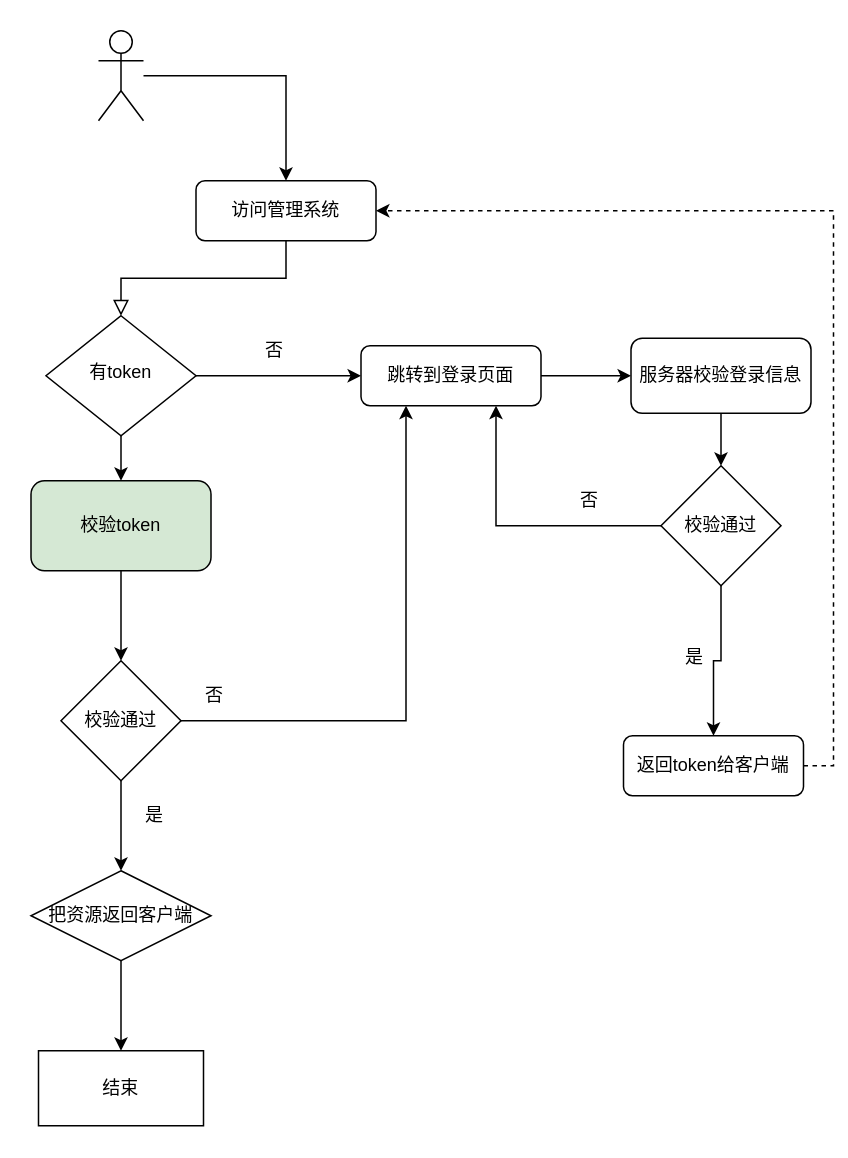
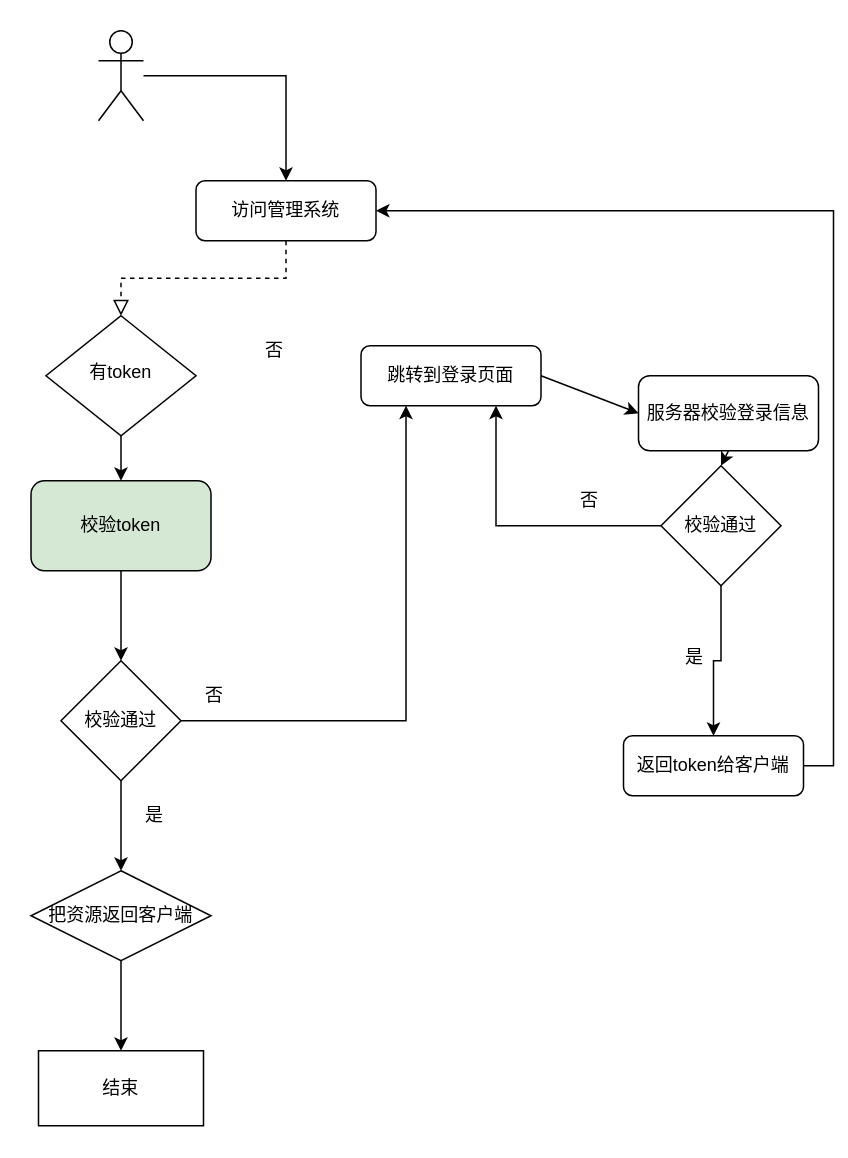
  <mxCell id="0" />
  <mxCell id="1" parent="0" />
- <mxCell id="2" value="" style="rounded=0;html=1;jettySize=auto;orthogonalLoop=1;fontSize=11;endArrow=block;endFill=0;endSize=8;strokeWidth=1;shadow=0;labelBackgroundColor=none;edgeStyle=orthogonalEdgeStyle;" parent="1" source="3" target="6" edge="1"><mxGeometry relative="1" as="geometry" /></mxCell>
+ <mxCell id="2" value="" style="rounded=0;html=1;jettySize=auto;orthogonalLoop=1;fontSize=11;endArrow=block;endFill=0;endSize=8;strokeWidth=1;shadow=0;labelBackgroundColor=none;edgeStyle=orthogonalEdgeStyle;dashed=1;" parent="1" source="3" target="6" edge="1"><mxGeometry relative="1" as="geometry" /></mxCell>
  <mxCell id="3" value="访问管理系统" style="rounded=1;whiteSpace=wrap;html=1;fontSize=12;glass=0;strokeWidth=1;shadow=0;" parent="1" vertex="1"><mxGeometry x="130" y="120" width="120" height="40" as="geometry" /></mxCell>
  <mxCell id="4" style="edgeStyle=orthogonalEdgeStyle;rounded=0;orthogonalLoop=1;jettySize=auto;html=1;exitX=0.5;exitY=1;exitDx=0;exitDy=0;entryX=0.5;entryY=0;entryDx=0;entryDy=0;" edge="1" parent="1" source="6"><mxGeometry relative="1" as="geometry"><mxPoint x="80" y="320" as="targetPoint" /></mxGeometry></mxCell>
- <mxCell id="5" style="edgeStyle=none;rounded=0;orthogonalLoop=1;jettySize=auto;html=1;exitX=1;exitY=0.5;exitDx=0;exitDy=0;entryX=0;entryY=0.5;entryDx=0;entryDy=0;" edge="1" parent="1" source="6" target="8"><mxGeometry relative="1" as="geometry" /></mxCell>
  <mxCell id="6" value="有token" style="rhombus;whiteSpace=wrap;html=1;shadow=0;fontFamily=Helvetica;fontSize=12;align=center;strokeWidth=1;spacing=6;spacingTop=-4;" parent="1" vertex="1"><mxGeometry x="30" y="210" width="100" height="80" as="geometry" /></mxCell>
  <mxCell id="7" style="edgeStyle=none;rounded=0;orthogonalLoop=1;jettySize=auto;html=1;exitX=1;exitY=0.5;exitDx=0;exitDy=0;entryX=0;entryY=0.5;entryDx=0;entryDy=0;" edge="1" parent="1" source="8" target="24"><mxGeometry relative="1" as="geometry" /></mxCell>
  <mxCell id="8" value="跳转到登录页面" style="rounded=1;whiteSpace=wrap;html=1;fontSize=12;glass=0;strokeWidth=1;shadow=0;" parent="1" vertex="1"><mxGeometry x="240" y="230" width="120" height="40" as="geometry" /></mxCell>
- <mxCell id="9" style="edgeStyle=orthogonalEdgeStyle;rounded=0;orthogonalLoop=1;jettySize=auto;html=1;exitX=1;exitY=0.5;exitDx=0;exitDy=0;entryX=1;entryY=0.5;entryDx=0;entryDy=0;dashed=1;" edge="1" parent="1" source="10" target="3"><mxGeometry relative="1" as="geometry" /></mxCell>
+ <mxCell id="9" style="edgeStyle=orthogonalEdgeStyle;rounded=0;orthogonalLoop=1;jettySize=auto;html=1;exitX=1;exitY=0.5;exitDx=0;exitDy=0;entryX=1;entryY=0.5;entryDx=0;entryDy=0;" edge="1" parent="1" source="10" target="3"><mxGeometry relative="1" as="geometry" /></mxCell>
  <mxCell id="10" value="返回token给客户端" style="rounded=1;whiteSpace=wrap;html=1;fontSize=12;glass=0;strokeWidth=1;shadow=0;" parent="1" vertex="1"><mxGeometry x="415" y="490" width="120" height="40" as="geometry" /></mxCell>
  <mxCell id="11" style="edgeStyle=orthogonalEdgeStyle;rounded=0;orthogonalLoop=1;jettySize=auto;html=1;entryX=0.5;entryY=0;entryDx=0;entryDy=0;" edge="1" parent="1" source="12" target="3"><mxGeometry relative="1" as="geometry" /></mxCell>
  <mxCell id="12" value="" style="shape=umlActor;verticalLabelPosition=bottom;verticalAlign=top;html=1;outlineConnect=0;" vertex="1" parent="1"><mxGeometry x="65" y="20" width="30" height="60" as="geometry" /></mxCell>
  <mxCell id="13" value="否" style="text;html=1;strokeColor=none;fillColor=none;align=center;verticalAlign=middle;whiteSpace=wrap;rounded=0;" vertex="1" parent="1"><mxGeometry x="170" y="220" width="25" height="25" as="geometry" /></mxCell>
  <mxCell id="14" style="edgeStyle=none;rounded=0;orthogonalLoop=1;jettySize=auto;html=1;exitX=0.5;exitY=1;exitDx=0;exitDy=0;entryX=0.5;entryY=0;entryDx=0;entryDy=0;" edge="1" parent="1" target="20"><mxGeometry relative="1" as="geometry"><mxPoint x="80" y="380" as="sourcePoint" /><mxPoint x="80" y="430" as="targetPoint" /></mxGeometry></mxCell>
  <mxCell id="15" style="edgeStyle=none;rounded=0;orthogonalLoop=1;jettySize=auto;html=1;exitX=0.5;exitY=1;exitDx=0;exitDy=0;" edge="1" parent="1" source="16" target="17"><mxGeometry relative="1" as="geometry" /></mxCell>
  <mxCell id="16" value="把资源返回客户端" style="rhombus;whiteSpace=wrap;html=1;" vertex="1" parent="1"><mxGeometry x="20" y="580" width="120" height="60" as="geometry" /></mxCell>
  <mxCell id="17" value="结束" style="whiteSpace=wrap;html=1;rounded=0;" vertex="1" parent="1"><mxGeometry x="25" y="700" width="110" height="50" as="geometry" /></mxCell>
  <mxCell id="18" style="edgeStyle=none;rounded=0;orthogonalLoop=1;jettySize=auto;html=1;exitX=0.5;exitY=1;exitDx=0;exitDy=0;entryX=0.5;entryY=0;entryDx=0;entryDy=0;" edge="1" parent="1" source="20" target="16"><mxGeometry relative="1" as="geometry" /></mxCell>
  <mxCell id="19" style="edgeStyle=orthogonalEdgeStyle;rounded=0;orthogonalLoop=1;jettySize=auto;html=1;entryX=0.25;entryY=1;entryDx=0;entryDy=0;" edge="1" parent="1" source="20" target="8"><mxGeometry relative="1" as="geometry" /></mxCell>
  <mxCell id="20" value="校验通过" style="rhombus;whiteSpace=wrap;html=1;" vertex="1" parent="1"><mxGeometry x="40" y="440" width="80" height="80" as="geometry" /></mxCell>
  <mxCell id="21" value="校验token" style="rounded=1;whiteSpace=wrap;html=1;fillColor=#d5e8d4;" vertex="1" parent="1"><mxGeometry x="20" y="320" width="120" height="60" as="geometry" /></mxCell>
  <mxCell id="22" value="是" style="text;html=1;strokeColor=none;fillColor=none;align=center;verticalAlign=middle;whiteSpace=wrap;rounded=0;" vertex="1" parent="1"><mxGeometry x="90" y="530" width="25" height="25" as="geometry" /></mxCell>
  <mxCell id="23" style="edgeStyle=none;rounded=0;orthogonalLoop=1;jettySize=auto;html=1;exitX=0.5;exitY=1;exitDx=0;exitDy=0;entryX=0.5;entryY=0;entryDx=0;entryDy=0;" edge="1" parent="1" source="24" target="27"><mxGeometry relative="1" as="geometry" /></mxCell>
- <mxCell id="24" value="服务器校验登录信息" style="rounded=1;whiteSpace=wrap;html=1;" vertex="1" parent="1"><mxGeometry x="420" y="225" width="120" height="50" as="geometry" /></mxCell>
+ <mxCell id="24" value="服务器校验登录信息" style="rounded=1;whiteSpace=wrap;html=1;" vertex="1" parent="1"><mxGeometry x="425" y="250" width="120" height="50" as="geometry" /></mxCell>
  <mxCell id="25" style="edgeStyle=orthogonalEdgeStyle;rounded=0;orthogonalLoop=1;jettySize=auto;html=1;exitX=0;exitY=0.5;exitDx=0;exitDy=0;entryX=0.75;entryY=1;entryDx=0;entryDy=0;" edge="1" parent="1" source="27" target="8"><mxGeometry relative="1" as="geometry"><mxPoint x="330" y="350" as="targetPoint" /></mxGeometry></mxCell>
  <mxCell id="26" style="edgeStyle=orthogonalEdgeStyle;rounded=0;orthogonalLoop=1;jettySize=auto;html=1;exitX=0.5;exitY=1;exitDx=0;exitDy=0;" edge="1" parent="1" source="27" target="10"><mxGeometry relative="1" as="geometry" /></mxCell>
  <mxCell id="27" value="校验通过" style="rhombus;whiteSpace=wrap;html=1;" vertex="1" parent="1"><mxGeometry x="440" y="310" width="80" height="80" as="geometry" /></mxCell>
  <mxCell id="28" value="否" style="text;html=1;strokeColor=none;fillColor=none;align=center;verticalAlign=middle;whiteSpace=wrap;rounded=0;" vertex="1" parent="1"><mxGeometry x="130" y="450" width="25" height="25" as="geometry" /></mxCell>
  <mxCell id="29" value="是" style="text;html=1;strokeColor=none;fillColor=none;align=center;verticalAlign=middle;whiteSpace=wrap;rounded=0;" vertex="1" parent="1"><mxGeometry x="450" y="425" width="25" height="25" as="geometry" /></mxCell>
  <mxCell id="30" value="否" style="text;html=1;strokeColor=none;fillColor=none;align=center;verticalAlign=middle;whiteSpace=wrap;rounded=0;" vertex="1" parent="1"><mxGeometry x="380" y="320" width="25" height="25" as="geometry" /></mxCell>
